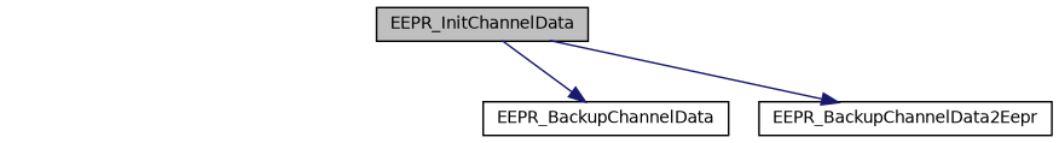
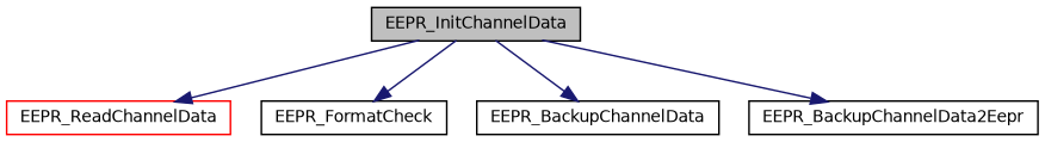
  digraph {
    rankdir=TB
    node [color=black fillcolor=white fontname=Helvetica fontsize=10 shape=record style=filled]
    edge [color=midnightblue fontname=Helvetica fontsize=10 labelfontname=Helvetica labelfontsize=10 style=solid]
    n1 [fillcolor=grey75 fontcolor=black height=0.2 label=EEPR_InitChannelData width=0.4]
+   n2 [color=red height=0.2 label=EEPR_ReadChannelData width=0.4]
+   n3 [height=0.2 label=EEPR_FormatCheck width=0.4]
    n4 [height=0.2 label=EEPR_BackupChannelData width=0.4]
    n5 [height=0.2 label=EEPR_BackupChannelData2Eepr width=0.4]
+   n1 -> n2
+   n1 -> n3
    n1 -> n4
    n1 -> n5
  }
